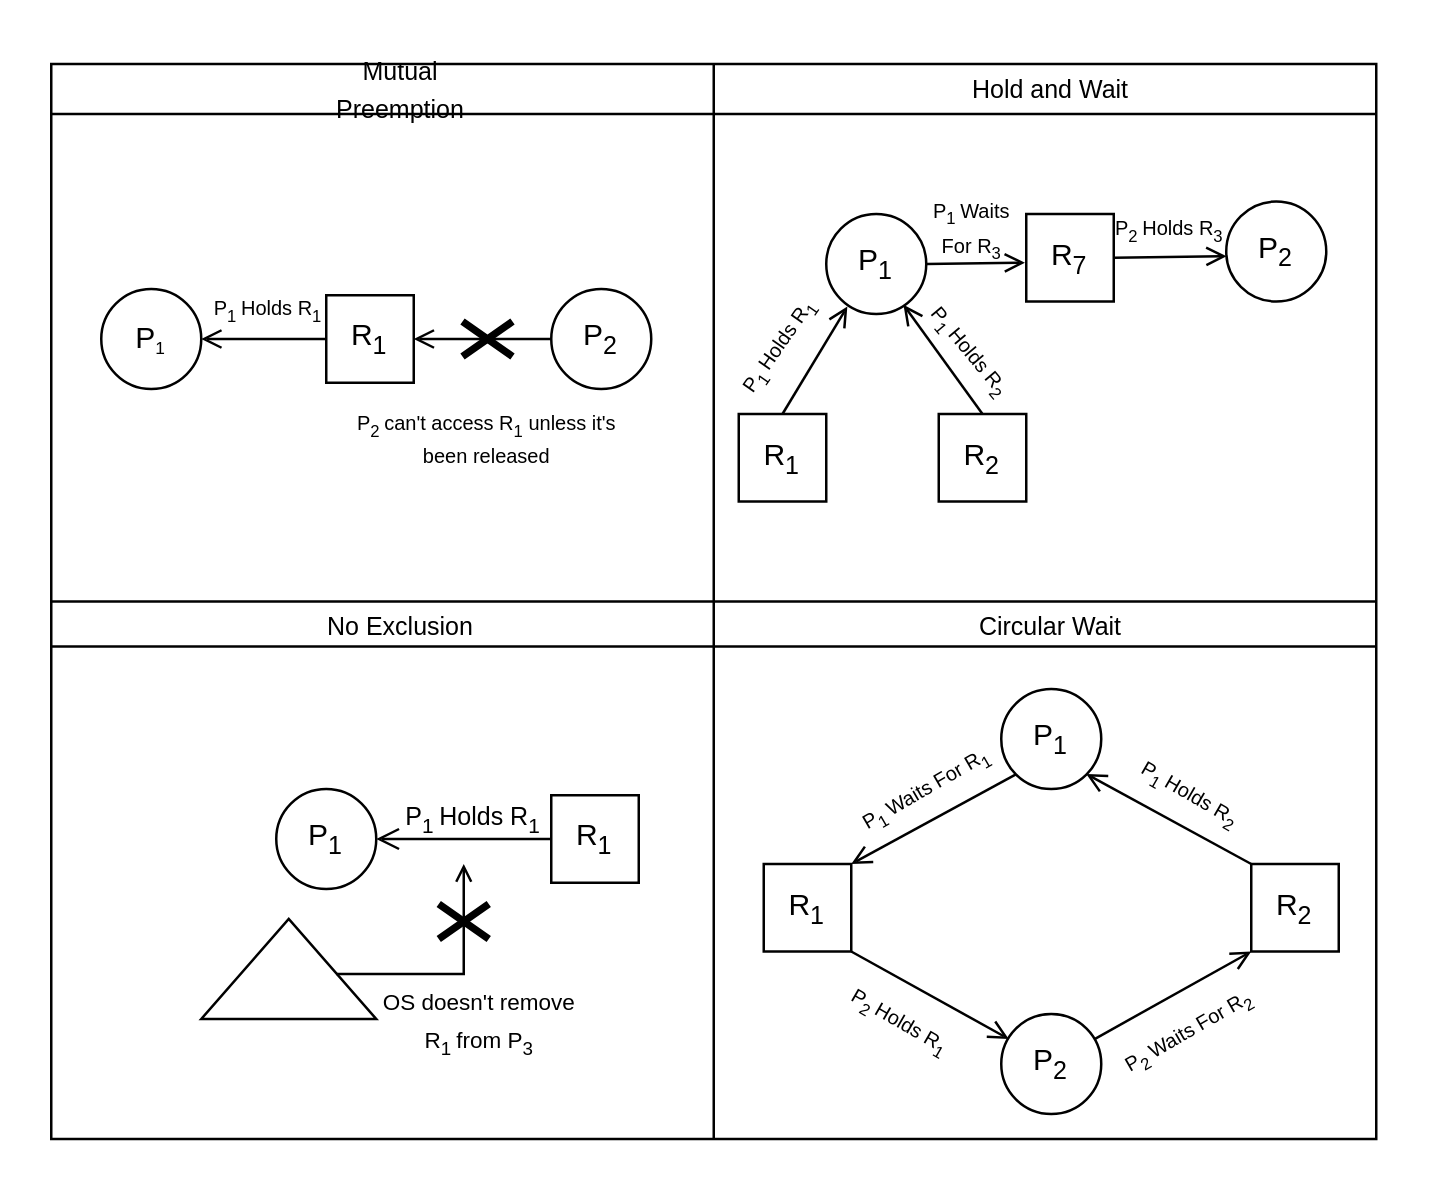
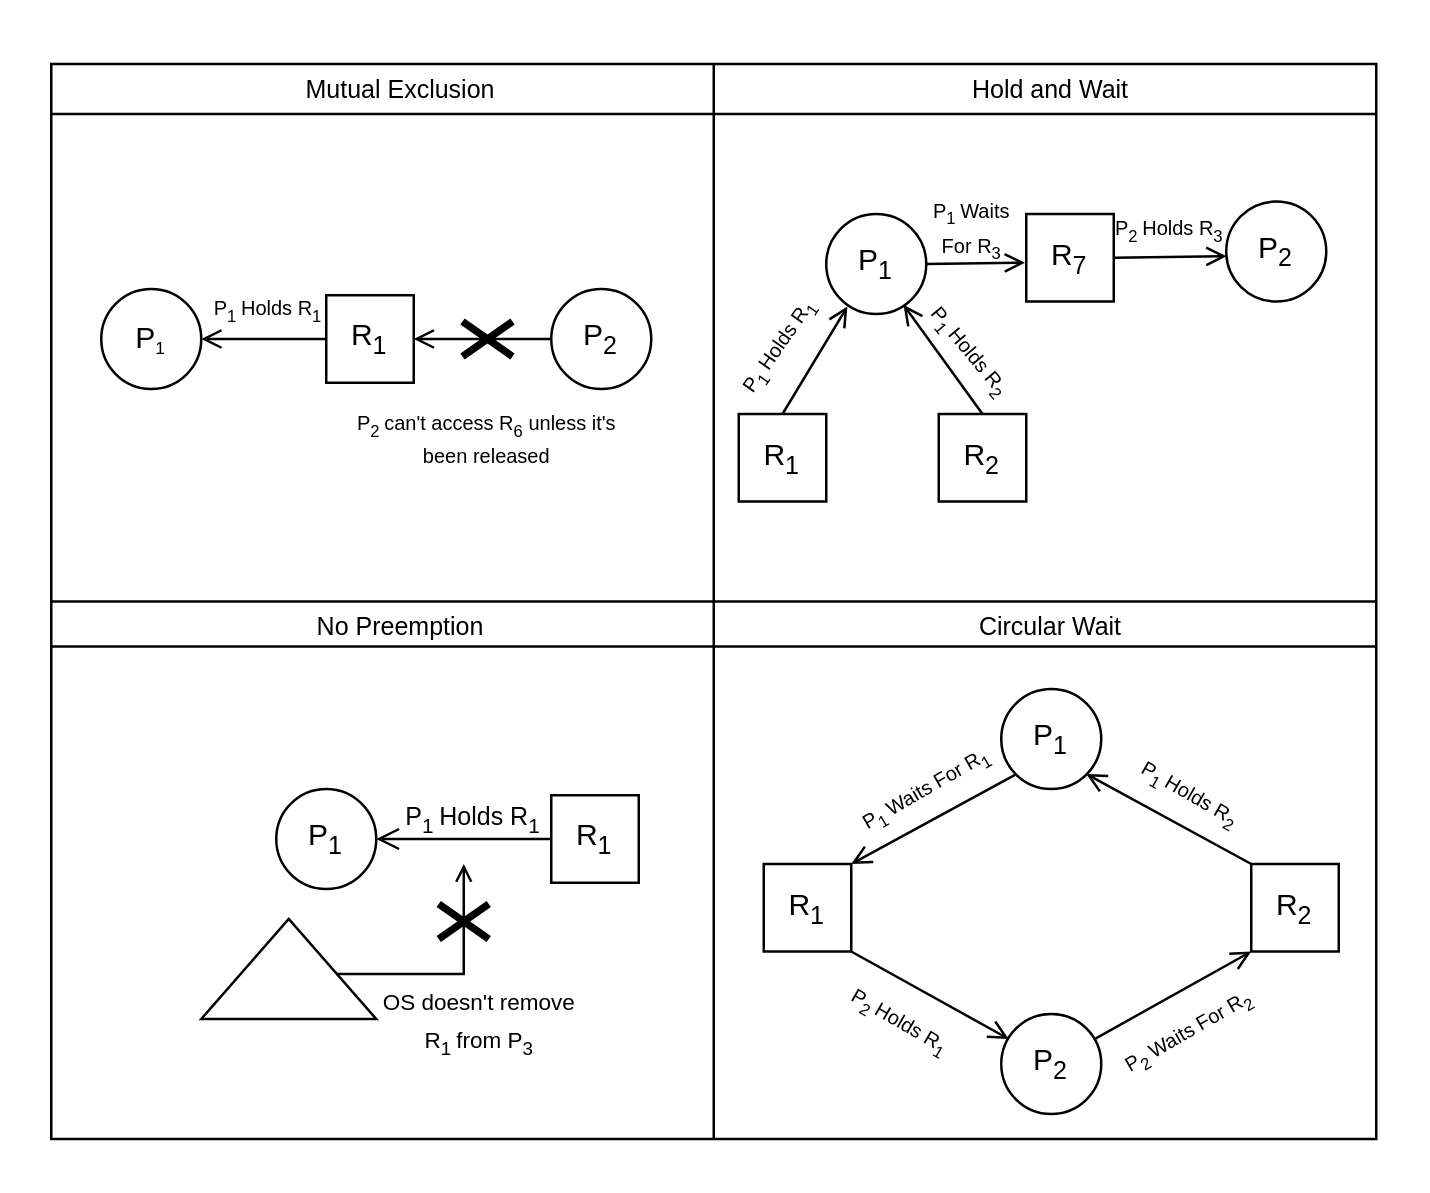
  <mxCell id="0" />
  <mxCell id="1" parent="0" />
  <mxCell id="2" value="" style="group" vertex="1" connectable="0" parent="1"><mxGeometry y="25" width="530" height="430" as="geometry" x="20" /></mxCell>
  <mxCell id="3" value="" style="group;allowArrows=0;" vertex="1" connectable="0" parent="2"><mxGeometry width="530" height="430" as="geometry" /></mxCell>
  <mxCell id="4" value="" style="endArrow=none;html=1;rounded=0;endFill=0;" edge="1" parent="3"><mxGeometry width="50" height="50" relative="1" as="geometry"><mxPoint y="20" as="sourcePoint" /><mxPoint x="530" y="20" as="targetPoint" /></mxGeometry></mxCell>
  <mxCell id="5" value="" style="endArrow=none;html=1;rounded=0;endFill=0;" edge="1" parent="3"><mxGeometry width="50" height="50" relative="1" as="geometry"><mxPoint y="233" as="sourcePoint" /><mxPoint x="530" y="233" as="targetPoint" /></mxGeometry></mxCell>
- <mxCell id="6" value="&lt;span style=&quot;font-size: 10px;&quot;&gt;Mutual Preemption&lt;/span&gt;" style="text;html=1;align=center;verticalAlign=middle;whiteSpace=wrap;rounded=0;" vertex="1" parent="3"><mxGeometry x="100" y="-5" width="80" height="30" as="geometry" /></mxCell>
+ <mxCell id="6" value="&lt;span style=&quot;font-size: 10px;&quot;&gt;Mutual Exclusion&lt;/span&gt;" style="text;html=1;align=center;verticalAlign=middle;whiteSpace=wrap;rounded=0;" vertex="1" parent="3"><mxGeometry x="100" y="-5" width="80" height="30" as="geometry" /></mxCell>
  <mxCell id="7" value="&lt;span style=&quot;font-size: 10px;&quot;&gt;Hold and Wait&lt;/span&gt;" style="text;html=1;align=center;verticalAlign=middle;whiteSpace=wrap;rounded=0;" vertex="1" parent="3"><mxGeometry x="360" y="-5" width="80" height="30" as="geometry" /></mxCell>
- <mxCell id="8" value="&lt;span style=&quot;font-size: 10px;&quot;&gt;No Exclusion&lt;/span&gt;" style="text;html=1;align=center;verticalAlign=middle;whiteSpace=wrap;rounded=0;" vertex="1" parent="3"><mxGeometry x="100" y="210" width="80" height="30" as="geometry" /></mxCell>
+ <mxCell id="8" value="&lt;span style=&quot;font-size: 10px;&quot;&gt;No Preemption&lt;/span&gt;" style="text;html=1;align=center;verticalAlign=middle;whiteSpace=wrap;rounded=0;" vertex="1" parent="3"><mxGeometry x="100" y="210" width="80" height="30" as="geometry" /></mxCell>
  <mxCell id="9" value="&lt;span style=&quot;font-size: 10px;&quot;&gt;Circular Wait&lt;/span&gt;" style="text;html=1;align=center;verticalAlign=middle;whiteSpace=wrap;rounded=0;" vertex="1" parent="3"><mxGeometry x="360" y="210" width="80" height="30" as="geometry" /></mxCell>
  <mxCell id="10" value="" style="group" vertex="1" connectable="0" parent="3"><mxGeometry x="20" y="90" width="220" height="40" as="geometry" /></mxCell>
  <mxCell id="11" value="R&lt;sub&gt;1&lt;/sub&gt;" style="whiteSpace=wrap;html=1;aspect=fixed;strokeColor=default;fillColor=none;" vertex="1" parent="10"><mxGeometry x="90" y="2.5" width="35" height="35" as="geometry" /></mxCell>
  <mxCell id="12" value="" style="endArrow=open;html=1;rounded=0;exitX=0;exitY=0.5;exitDx=0;exitDy=0;endFill=0;entryX=1;entryY=0.5;entryDx=0;entryDy=0;" edge="1" parent="10" source="11" target="15"><mxGeometry width="50" height="50" relative="1" as="geometry"><mxPoint x="80" y="17.5" as="sourcePoint" /><mxPoint x="230" y="47.5" as="targetPoint" /></mxGeometry></mxCell>
  <mxCell id="13" value="" style="endArrow=open;html=1;rounded=0;exitX=0;exitY=0.5;exitDx=0;exitDy=0;endFill=0;entryX=1;entryY=0.5;entryDx=0;entryDy=0;" edge="1" parent="10" source="14" target="11"><mxGeometry width="50" height="50" relative="1" as="geometry"><mxPoint x="180" y="17.5" as="sourcePoint" /><mxPoint x="130" y="17.5" as="targetPoint" /></mxGeometry></mxCell>
  <mxCell id="14" value="P&lt;sub&gt;2&lt;/sub&gt;" style="ellipse;whiteSpace=wrap;html=1;aspect=fixed;fillColor=none;" vertex="1" parent="10"><mxGeometry x="180" width="40" height="40" as="geometry" /></mxCell>
  <mxCell id="15" value="P&lt;span style=&quot;font-size: 8.333px;&quot;&gt;&lt;sub&gt;1&lt;/sub&gt;&lt;/span&gt;" style="ellipse;whiteSpace=wrap;html=1;aspect=fixed;fillColor=none;" vertex="1" parent="10"><mxGeometry width="40" height="40" as="geometry" /></mxCell>
  <mxCell id="16" value="R&lt;sub&gt;1&lt;/sub&gt;" style="whiteSpace=wrap;html=1;aspect=fixed;strokeColor=default;fillColor=none;" vertex="1" parent="3"><mxGeometry x="275" y="140" width="35" height="35" as="geometry" /></mxCell>
  <mxCell id="17" value="R&lt;sub&gt;2&lt;/sub&gt;" style="whiteSpace=wrap;html=1;aspect=fixed;strokeColor=default;fillColor=none;" vertex="1" parent="3"><mxGeometry x="355" y="140" width="35" height="35" as="geometry" /></mxCell>
  <mxCell id="18" value="R&lt;sub&gt;7&lt;/sub&gt;" style="whiteSpace=wrap;html=1;aspect=fixed;strokeColor=default;fillColor=none;" vertex="1" parent="3"><mxGeometry x="390" y="60" width="35" height="35" as="geometry" /></mxCell>
  <mxCell id="19" value="P&lt;sub&gt;1&lt;/sub&gt;" style="ellipse;whiteSpace=wrap;html=1;aspect=fixed;fillColor=none;" vertex="1" parent="3"><mxGeometry x="310" y="60" width="40" height="40" as="geometry" /></mxCell>
  <mxCell id="20" value="P&lt;sub&gt;2&lt;/sub&gt;" style="ellipse;whiteSpace=wrap;html=1;aspect=fixed;fillColor=none;" vertex="1" parent="3"><mxGeometry x="470" y="55" width="40" height="40" as="geometry" /></mxCell>
  <mxCell id="21" value="" style="endArrow=open;html=1;rounded=0;endFill=0;exitX=0.5;exitY=0;exitDx=0;exitDy=0;entryX=0.211;entryY=0.925;entryDx=0;entryDy=0;entryPerimeter=0;" edge="1" parent="3" source="16" target="19"><mxGeometry width="50" height="50" relative="1" as="geometry"><mxPoint x="300" y="140" as="sourcePoint" /><mxPoint x="350" y="90" as="targetPoint" /></mxGeometry></mxCell>
  <mxCell id="22" value="" style="endArrow=open;html=1;rounded=0;endFill=0;exitX=0.5;exitY=0;exitDx=0;exitDy=0;entryX=0.772;entryY=0.908;entryDx=0;entryDy=0;entryPerimeter=0;" edge="1" parent="3" source="17" target="19"><mxGeometry width="50" height="50" relative="1" as="geometry"><mxPoint x="280" y="130" as="sourcePoint" /><mxPoint x="330" y="80" as="targetPoint" /></mxGeometry></mxCell>
  <mxCell id="23" value="" style="endArrow=open;html=1;rounded=0;endFill=0;exitX=1;exitY=0.5;exitDx=0;exitDy=0;entryX=-0.015;entryY=0.556;entryDx=0;entryDy=0;entryPerimeter=0;" edge="1" parent="3" source="19" target="18"><mxGeometry width="50" height="50" relative="1" as="geometry"><mxPoint x="320" y="130" as="sourcePoint" /><mxPoint x="370" y="80" as="targetPoint" /></mxGeometry></mxCell>
  <mxCell id="24" value="" style="endArrow=open;html=1;rounded=0;endFill=0;exitX=1;exitY=0.5;exitDx=0;exitDy=0;entryX=0.003;entryY=0.547;entryDx=0;entryDy=0;entryPerimeter=0;" edge="1" parent="3" source="18" target="20"><mxGeometry width="50" height="50" relative="1" as="geometry"><mxPoint x="410" y="110" as="sourcePoint" /><mxPoint x="460" y="60" as="targetPoint" /></mxGeometry></mxCell>
  <mxCell id="25" value="" style="group" vertex="1" connectable="0" parent="3"><mxGeometry x="90" y="290" width="145" height="40" as="geometry" /></mxCell>
  <mxCell id="26" value="" style="endArrow=open;endSize=7;html=1;rounded=0;entryX=1;entryY=0.5;entryDx=0;entryDy=0;exitX=0;exitY=0.5;exitDx=0;exitDy=0;" edge="1" parent="25" source="27" target="28"><mxGeometry width="160" relative="1" as="geometry"><mxPoint x="70" y="32.5" as="sourcePoint" /><mxPoint x="30" y="-92" as="targetPoint" /></mxGeometry></mxCell>
  <mxCell id="27" value="R&lt;sub&gt;1&lt;/sub&gt;" style="whiteSpace=wrap;html=1;aspect=fixed;strokeColor=default;fillColor=none;" vertex="1" parent="25"><mxGeometry x="110" y="2.5" width="35" height="35" as="geometry" /></mxCell>
  <mxCell id="28" value="P&lt;sub&gt;1&lt;/sub&gt;" style="ellipse;whiteSpace=wrap;html=1;aspect=fixed;fillColor=none;" vertex="1" parent="25"><mxGeometry width="40" height="40" as="geometry" /></mxCell>
  <mxCell id="29" value="&lt;font style=&quot;font-size: 10px;&quot;&gt;P&lt;sub style=&quot;&quot;&gt;1 &lt;/sub&gt;Holds R&lt;sub style=&quot;&quot;&gt;1&lt;/sub&gt;&lt;/font&gt;" style="text;html=1;align=center;verticalAlign=middle;whiteSpace=wrap;rounded=0;" vertex="1" parent="25"><mxGeometry x="44" y="0.5" width="70" height="20" as="geometry" /></mxCell>
  <mxCell id="30" value="" style="group" vertex="1" connectable="0" parent="3"><mxGeometry width="530" height="430" as="geometry" /></mxCell>
  <mxCell id="31" value="" style="rounded=0;whiteSpace=wrap;html=1;fillColor=none;allowArrows=0;connectable=0;" vertex="1" parent="30"><mxGeometry width="530" height="430" as="geometry" /></mxCell>
  <mxCell id="32" value="" style="group" vertex="1" connectable="0" parent="30"><mxGeometry x="60" y="320" width="120" height="62" as="geometry" /></mxCell>
  <mxCell id="33" value="" style="group" vertex="1" connectable="0" parent="32"><mxGeometry y="22" width="70" height="40" as="geometry" /></mxCell>
  <mxCell id="34" value="" style="triangle;whiteSpace=wrap;html=1;direction=north;fillColor=none;" vertex="1" parent="33"><mxGeometry width="70" height="40" as="geometry" /></mxCell>
  <mxCell id="35" value="" style="endArrow=open;html=1;rounded=0;endFill=0;bendable=0;deletable=1;editable=1;movable=1;resizable=1;rotatable=1;locked=0;connectable=1;anchorPointDirection=0;startFill=0;endSize=5;" edge="1" parent="32"><mxGeometry width="50" height="50" relative="1" as="geometry"><mxPoint x="105" y="44" as="sourcePoint" /><mxPoint x="105" as="targetPoint" /></mxGeometry></mxCell>
  <mxCell id="36" value="" style="shape=umlDestroy;whiteSpace=wrap;html=1;strokeWidth=3;targetShapes=umlLifeline;" vertex="1" parent="32"><mxGeometry x="95" y="16" width="20" height="14" as="geometry" /></mxCell>
  <mxCell id="37" value="" style="endArrow=none;html=1;rounded=0;exitX=0;exitY=0.5;exitDx=0;exitDy=0;entryX=1;entryY=0.5;entryDx=0;entryDy=0;endFill=0;" edge="1" parent="30" source="31" target="31"><mxGeometry width="50" height="50" relative="1" as="geometry"><mxPoint x="285.8" y="10" as="sourcePoint" /><mxPoint x="285.8" y="440" as="targetPoint" /></mxGeometry></mxCell>
  <mxCell id="38" value="" style="endArrow=none;html=1;rounded=0;exitX=0.5;exitY=0;exitDx=0;exitDy=0;entryX=0.5;entryY=1;entryDx=0;entryDy=0;endFill=0;" edge="1" parent="30" source="31" target="31"><mxGeometry width="50" height="50" relative="1" as="geometry"><mxPoint x="250" y="230" as="sourcePoint" /><mxPoint x="300" y="180" as="targetPoint" /></mxGeometry></mxCell>
  <mxCell id="39" value="R&lt;sub&gt;1&lt;/sub&gt;" style="whiteSpace=wrap;html=1;aspect=fixed;strokeColor=default;fillColor=none;" vertex="1" parent="30"><mxGeometry x="285" y="320" width="35" height="35" as="geometry" /></mxCell>
  <mxCell id="40" value="R&lt;sub&gt;2&lt;/sub&gt;" style="whiteSpace=wrap;html=1;aspect=fixed;strokeColor=default;fillColor=none;" vertex="1" parent="30"><mxGeometry x="480" y="320" width="35" height="35" as="geometry" /></mxCell>
  <mxCell id="41" value="P&lt;sub&gt;2&lt;/sub&gt;" style="ellipse;whiteSpace=wrap;html=1;aspect=fixed;fillColor=none;" vertex="1" parent="30"><mxGeometry x="380" y="380" width="40" height="40" as="geometry" /></mxCell>
  <mxCell id="42" value="P&lt;sub&gt;1&lt;/sub&gt;" style="ellipse;whiteSpace=wrap;html=1;aspect=fixed;fillColor=none;" vertex="1" parent="30"><mxGeometry x="380" y="250" width="40" height="40" as="geometry" /></mxCell>
  <mxCell id="43" value="" style="endArrow=open;html=1;rounded=0;endFill=0;exitX=0;exitY=1;exitDx=0;exitDy=0;entryX=1;entryY=0;entryDx=0;entryDy=0;" edge="1" parent="30" source="42" target="39"><mxGeometry width="50" height="50" relative="1" as="geometry"><mxPoint x="390" y="350" as="sourcePoint" /><mxPoint x="440" y="300" as="targetPoint" /></mxGeometry></mxCell>
  <mxCell id="44" value="" style="endArrow=open;html=1;rounded=0;endFill=0;exitX=0;exitY=1;exitDx=0;exitDy=0;entryX=1;entryY=0;entryDx=0;entryDy=0;" edge="1" parent="30"><mxGeometry width="50" height="50" relative="1" as="geometry"><mxPoint x="480" y="320" as="sourcePoint" /><mxPoint x="414" y="284" as="targetPoint" /></mxGeometry></mxCell>
  <mxCell id="45" value="" style="endArrow=open;html=1;rounded=0;endFill=0;exitX=0.929;exitY=0.253;exitDx=0;exitDy=0;entryX=0.929;entryY=0.253;entryDx=0;entryDy=0;entryPerimeter=0;exitPerimeter=0;" edge="1" parent="30" source="41"><mxGeometry width="50" height="50" relative="1" as="geometry"><mxPoint x="418" y="390" as="sourcePoint" /><mxPoint x="480" y="355" as="targetPoint" /></mxGeometry></mxCell>
  <mxCell id="46" value="" style="endArrow=open;html=1;rounded=0;endFill=0;exitX=0;exitY=1;exitDx=0;exitDy=0;entryX=0.929;entryY=0.253;entryDx=0;entryDy=0;entryPerimeter=0;" edge="1" parent="30"><mxGeometry width="50" height="50" relative="1" as="geometry"><mxPoint x="320" y="355" as="sourcePoint" /><mxPoint x="383" y="390" as="targetPoint" /></mxGeometry></mxCell>
  <mxCell id="47" value="&lt;font style=&quot;font-size: 9px;&quot;&gt;OS doesn't remove R&lt;sub style=&quot;&quot;&gt;1 &lt;/sub&gt;from P&lt;sub style=&quot;&quot;&gt;3&lt;/sub&gt;&lt;/font&gt;" style="text;html=1;align=center;verticalAlign=middle;whiteSpace=wrap;rounded=0;" vertex="1" parent="30"><mxGeometry x="131" y="368" width="81" height="30" as="geometry" /></mxCell>
  <mxCell id="48" value="" style="shape=umlDestroy;whiteSpace=wrap;html=1;strokeWidth=3;targetShapes=umlLifeline;" vertex="1" parent="30"><mxGeometry x="164.5" y="103" width="20" height="14" as="geometry" /></mxCell>
- <mxCell id="49" value="&lt;font style=&quot;font-size: 8px;&quot;&gt;P&lt;sub&gt;2&lt;/sub&gt;&lt;sub style=&quot;&quot;&gt;&amp;nbsp;&lt;/sub&gt;can't access&amp;nbsp;R&lt;sub style=&quot;&quot;&gt;1&lt;/sub&gt;&amp;nbsp;unless it's been released&lt;/font&gt;" style="text;html=1;align=center;verticalAlign=middle;whiteSpace=wrap;rounded=0;fontSize=10;" vertex="1" parent="30"><mxGeometry x="120.25" y="140" width="108.5" height="20" as="geometry" /></mxCell>
+ <mxCell id="49" value="&lt;font style=&quot;font-size: 8px;&quot;&gt;P&lt;sub&gt;2&lt;/sub&gt;&lt;sub style=&quot;&quot;&gt;&amp;nbsp;&lt;/sub&gt;can't access&amp;nbsp;R&lt;sub style=&quot;&quot;&gt;6&lt;/sub&gt;&amp;nbsp;unless it's been released&lt;/font&gt;" style="text;html=1;align=center;verticalAlign=middle;whiteSpace=wrap;rounded=0;fontSize=10;" vertex="1" parent="30"><mxGeometry x="120.25" y="140" width="108.5" height="20" as="geometry" /></mxCell>
  <mxCell id="50" value="&lt;font style=&quot;font-size: 8px;&quot;&gt;P&lt;sub style=&quot;&quot;&gt;1 &lt;/sub&gt;Holds R&lt;sub style=&quot;&quot;&gt;2&lt;/sub&gt;&lt;/font&gt;" style="text;html=1;align=center;verticalAlign=middle;whiteSpace=wrap;rounded=0;fontSize=10;rotation=50;" vertex="1" parent="30"><mxGeometry x="338" y="105" width="60" height="20" as="geometry" /></mxCell>
  <mxCell id="51" value="&lt;font style=&quot;font-size: 8px;&quot;&gt;P&lt;sub style=&quot;&quot;&gt;1 &lt;/sub&gt;Holds R&lt;sub style=&quot;&quot;&gt;1&lt;/sub&gt;&lt;/font&gt;" style="text;html=1;align=center;verticalAlign=middle;whiteSpace=wrap;rounded=0;fontSize=10;rotation=-55;" vertex="1" parent="30"><mxGeometry x="261" y="103" width="60" height="20" as="geometry" /></mxCell>
  <mxCell id="52" value="&lt;font style=&quot;font-size: 8px;&quot;&gt;P&lt;sub style=&quot;&quot;&gt;2&amp;nbsp;&lt;/sub&gt;Holds R&lt;sub style=&quot;&quot;&gt;3&lt;/sub&gt;&lt;/font&gt;" style="text;html=1;align=center;verticalAlign=middle;whiteSpace=wrap;rounded=0;fontSize=10;" vertex="1" parent="30"><mxGeometry x="423" y="56" width="49" height="20" as="geometry" /></mxCell>
  <mxCell id="53" value="&lt;font style=&quot;font-size: 8px;&quot;&gt;P&lt;sub style=&quot;&quot;&gt;1&amp;nbsp;&lt;/sub&gt;Waits For&amp;nbsp;R&lt;sub style=&quot;&quot;&gt;3&lt;/sub&gt;&lt;/font&gt;" style="text;html=1;align=center;verticalAlign=middle;whiteSpace=wrap;rounded=0;fontSize=10;" vertex="1" parent="30"><mxGeometry x="343.5" y="59" width="49" height="14" as="geometry" /></mxCell>
  <mxCell id="54" value="&lt;font style=&quot;font-size: 8px;&quot;&gt;P&lt;sub style=&quot;&quot;&gt;1 &lt;/sub&gt;Waits For&amp;nbsp;R&lt;sub style=&quot;&quot;&gt;1&lt;/sub&gt;&lt;/font&gt;" style="text;html=1;align=center;verticalAlign=middle;whiteSpace=wrap;rounded=0;fontSize=10;rotation=-30;" vertex="1" parent="30"><mxGeometry x="320" y="280" width="60" height="20" as="geometry" /></mxCell>
  <mxCell id="55" value="&lt;font style=&quot;font-size: 8px;&quot;&gt;P&lt;sub style=&quot;&quot;&gt;2&amp;nbsp;&lt;/sub&gt;Waits For&amp;nbsp;R&lt;sub style=&quot;&quot;&gt;2&lt;/sub&gt;&lt;/font&gt;" style="text;html=1;align=center;verticalAlign=middle;whiteSpace=wrap;rounded=0;fontSize=10;rotation=-30;" vertex="1" parent="30"><mxGeometry x="425" y="377" width="60" height="20" as="geometry" /></mxCell>
  <mxCell id="56" value="&lt;font style=&quot;font-size: 8px;&quot;&gt;P&lt;sub style=&quot;&quot;&gt;1 &lt;/sub&gt;Holds R&lt;sub style=&quot;&quot;&gt;2&lt;/sub&gt;&lt;/font&gt;" style="text;html=1;align=center;verticalAlign=middle;whiteSpace=wrap;rounded=0;fontSize=10;rotation=30;" vertex="1" parent="30"><mxGeometry x="426" y="282" width="60" height="20" as="geometry" /></mxCell>
  <mxCell id="57" value="&lt;font style=&quot;font-size: 8px;&quot;&gt;P&lt;sub style=&quot;&quot;&gt;2&amp;nbsp;&lt;/sub&gt;Holds R&lt;sub style=&quot;&quot;&gt;1&lt;/sub&gt;&lt;/font&gt;" style="text;html=1;align=center;verticalAlign=middle;whiteSpace=wrap;rounded=0;fontSize=10;rotation=30;" vertex="1" parent="30"><mxGeometry x="310" y="373" width="60" height="20" as="geometry" /></mxCell>
  <mxCell id="58" value="" style="endArrow=none;html=1;rounded=0;exitX=1;exitY=0.6;exitDx=0;exitDy=0;exitPerimeter=0;" edge="1" parent="2"><mxGeometry width="50" height="50" relative="1" as="geometry"><mxPoint x="114.0" y="364" as="sourcePoint" /><mxPoint x="165.5" y="364" as="targetPoint" /></mxGeometry></mxCell>
  <mxCell id="59" value="&lt;font style=&quot;font-size: 8px;&quot;&gt;P&lt;sub style=&quot;&quot;&gt;1 &lt;/sub&gt;Holds R&lt;sub style=&quot;&quot;&gt;1&lt;/sub&gt;&lt;/font&gt;" style="text;html=1;align=center;verticalAlign=middle;whiteSpace=wrap;rounded=0;fontSize=10;" vertex="1" parent="1"><mxGeometry x="77" y="113" width="60" height="20" as="geometry" /></mxCell>
